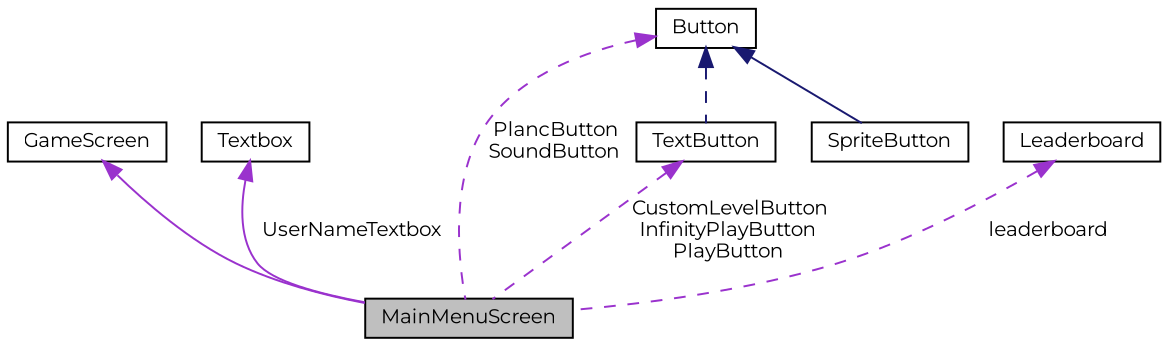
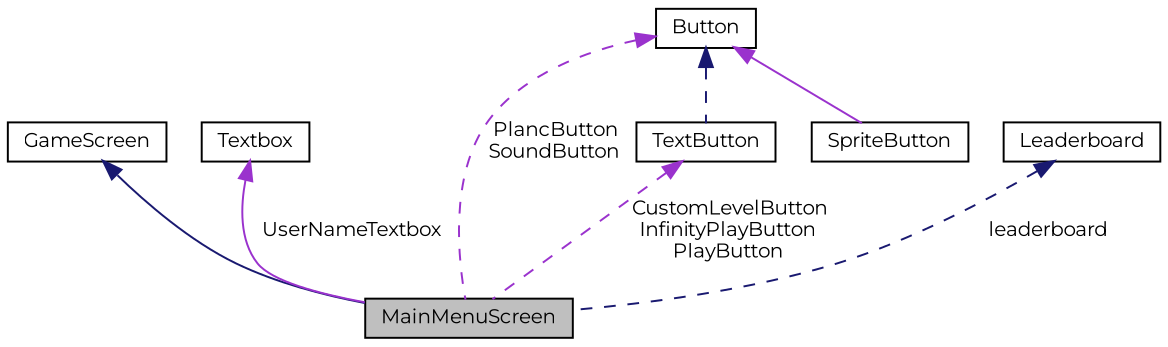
  digraph {
    fontname=Montserrat
    node [color=black fillcolor=white fontname=Montserrat fontsize=10 shape=record style=filled]
    edge [color=darkorchid3 dir=back fontname=Montserrat fontsize=10 labelfontname=Helvetica labelfontsize=10 style=dashed]
    n1 [fillcolor=grey75 fontcolor=black height=0.2 label=MainMenuScreen width=0.4]
    n2 [height=0.2 label=GameScreen width=0.4]
    n3 [height=0.2 label=Textbox width=0.4]
    n4 [height=0.2 label=TextButton width=0.4]
    n5 [height=0.2 label=Button width=0.4]
    n6 [height=0.2 label=SpriteButton width=0.4]
    n7 [height=0.2 label=Leaderboard width=0.4]
-   n2 -> n1 [style=solid]
+   n2 -> n1 [color=midnightblue style=solid]
    n3 -> n1 [label=" UserNameTextbox" style=solid]
    n4 -> n1 [label=" CustomLevelButton\nInfinityPlayButton\nPlayButton"]
    n5 -> n1 [label=" PlancButton\nSoundButton"]
    n5 -> n4 [color=midnightblue]
-   n5 -> n6 [color=midnightblue style=solid]
-   n7 -> n1 [label=" leaderboard"]
+   n5 -> n6 [style=solid]
+   n7 -> n1 [color=midnightblue label=" leaderboard"]
  }
